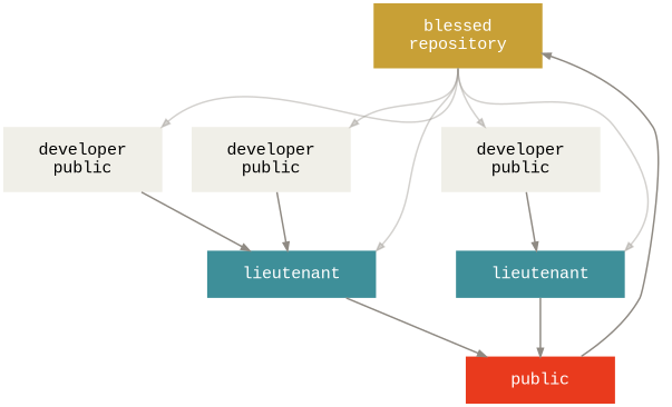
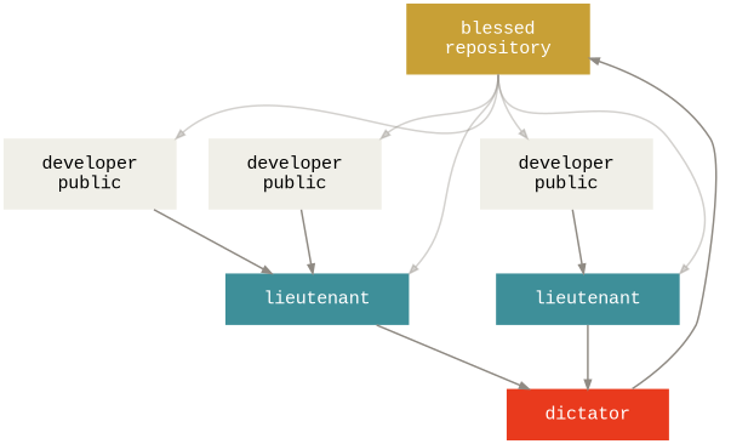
  graph {
    nodesep=.5
    ranksep=1
    splines=true
    node [fillcolor="#f0efe8" fontcolor="#ffffff" fontname="Menlo, Monaco, Consolas, Lucida Console, Courier New, monospace" fontsize=20 margin=".6,.25" penwidth=0 shape=box style=filled]
    edge [color="#8f8a83" dir=forward penwidth=2]
    n1 [fillcolor="#c8a036" label="blessed\nrepository" width=2.4]
    n2 [fillcolor="#3e8f99" label=lieutenant width=2.4]
    n3 [fillcolor="#3e8f99" label=lieutenant width=2.4]
    n4 [fontcolor="#000000" label="developer\npublic" width=2.4]
    n5 [fontcolor="#000000" label="developer\npublic" width=2.4]
    n6 [fontcolor="#000000" label="developer\npublic" width=2.4]
-   n7 [fillcolor="#e93a1d" label=public width=2.4]
+   n7 [fillcolor="#e93a1d" label=dictator width=2.4]
    n1 -- n2 [color="#8f8a8364" headport=ne tailport=s]
    n1 -- n3 [color="#8f8a8364" headport=ne tailport=s]
    n1 -- n4 [color="#8f8a8364" headport=ne tailport=s]
    n1 -- n5 [color="#8f8a8364" headport=ne tailport=s]
    n1 -- n6 [color="#8f8a8364" tailport=s]
    n2 -- n7
    n3 -- n7
    n4 -- n2
    n5 -- n2
    n6 -- n3
    n7 -- n1
  }
